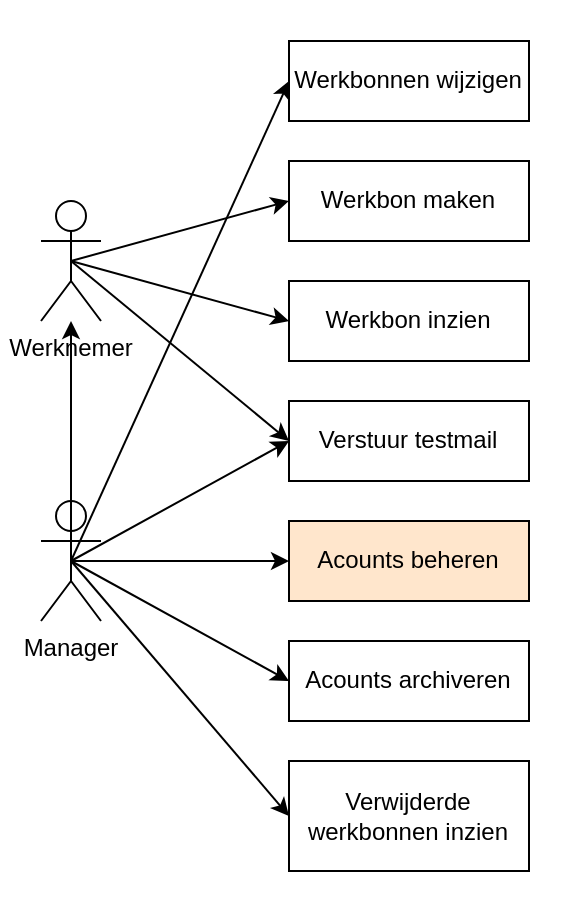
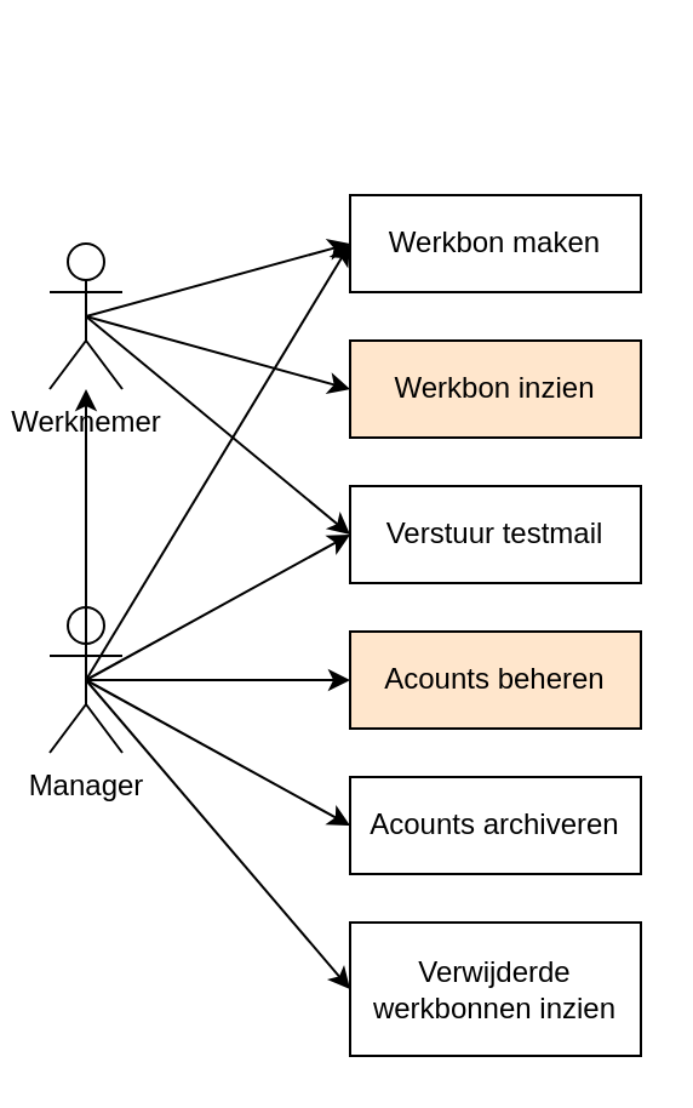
  <mxCell id="0" />
  <mxCell id="1" parent="0" />
  <mxCell id="2" value="Manager" style="shape=umlActor;verticalLabelPosition=bottom;verticalAlign=top;html=1;outlineConnect=0;" vertex="1" parent="1"><mxGeometry x="20" y="250" width="30" height="60" as="geometry" /></mxCell>
  <mxCell id="3" value="Werkbon maken" style="rounded=0;whiteSpace=wrap;html=1;" vertex="1" parent="1"><mxGeometry x="144" y="80" width="120" height="40" as="geometry" /></mxCell>
- <mxCell id="4" value="Werkbon inzien" style="rounded=0;whiteSpace=wrap;html=1;" vertex="1" parent="1"><mxGeometry x="144" y="140" width="120" height="40" as="geometry" /></mxCell>
+ <mxCell id="4" value="Werkbon inzien" style="rounded=0;whiteSpace=wrap;html=1;fillColor=#ffe6cc;" vertex="1" parent="1"><mxGeometry x="144" y="140" width="120" height="40" as="geometry" /></mxCell>
  <mxCell id="5" value="Verstuur testmail&lt;span style=&quot;color: rgba(0, 0, 0, 0); font-family: monospace; font-size: 0px; text-align: start; text-wrap: nowrap;&quot;&gt;%3CmxGraphModel%3E%3Croot%3E%3CmxCell%20id%3D%220%22%2F%3E%3CmxCell%20id%3D%221%22%20parent%3D%220%22%2F%3E%3CmxCell%20id%3D%222%22%20value%3D%22Werkbon%20maken%22%20style%3D%22rounded%3D0%3BwhiteSpace%3Dwrap%3Bhtml%3D1%3B%22%20vertex%3D%221%22%20parent%3D%221%22%3E%3CmxGeometry%20x%3D%22354%22%20y%3D%22270%22%20width%3D%22120%22%20height%3D%2240%22%20as%3D%22geometry%22%2F%3E%3C%2FmxCell%3E%3C%2Froot%3E%3C%2FmxGraphModel%3E&lt;/span&gt;" style="rounded=0;whiteSpace=wrap;html=1;" vertex="1" parent="1"><mxGeometry x="144" y="200" width="120" height="40" as="geometry" /></mxCell>
  <mxCell id="6" value="Acounts beheren" style="rounded=0;whiteSpace=wrap;html=1;fillColor=#ffe6cc;" vertex="1" parent="1"><mxGeometry x="144" y="260" width="120" height="40" as="geometry" /></mxCell>
  <mxCell id="7" value="Acounts archiveren" style="rounded=0;whiteSpace=wrap;html=1;" vertex="1" parent="1"><mxGeometry x="144" y="320" width="120" height="40" as="geometry" /></mxCell>
  <mxCell id="8" value="Verwijderde werkbonnen inzien" style="rounded=0;whiteSpace=wrap;html=1;" vertex="1" parent="1"><mxGeometry x="144" y="380" width="120" height="55" as="geometry" /></mxCell>
- <mxCell id="9" value="Werkbonnen wijzigen" style="rounded=0;whiteSpace=wrap;html=1;" vertex="1" parent="1"><mxGeometry x="144" y="20" width="120" height="40" as="geometry" /></mxCell>
  <mxCell id="10" value="Werknemer" style="shape=umlActor;verticalLabelPosition=bottom;verticalAlign=top;html=1;outlineConnect=0;" vertex="1" parent="1"><mxGeometry x="20" y="100" width="30" height="60" as="geometry" /></mxCell>
+ <mxCell id="11" value="" style="endArrow=classic;html=1;rounded=0;exitX=0.5;exitY=0.5;exitDx=0;exitDy=0;exitPerimeter=0;entryX=0;entryY=0.5;entryDx=0;entryDy=0;" edge="1" parent="1" source="2" target="3"><mxGeometry width="50" height="50" relative="1" as="geometry"><mxPoint x="80" y="160" as="sourcePoint" /><mxPoint x="130" y="110" as="targetPoint" /></mxGeometry></mxCell>
  <mxCell id="12" value="" style="endArrow=classic;html=1;rounded=0;exitX=0.5;exitY=0.5;exitDx=0;exitDy=0;exitPerimeter=0;" edge="1" parent="1" source="2" target="10"><mxGeometry width="50" height="50" relative="1" as="geometry"><mxPoint x="30" y="150" as="sourcePoint" /><mxPoint x="144" y="110" as="targetPoint" /></mxGeometry></mxCell>
  <mxCell id="13" value="" style="endArrow=classic;html=1;rounded=0;entryX=0;entryY=0.5;entryDx=0;entryDy=0;exitX=0.5;exitY=0.5;exitDx=0;exitDy=0;exitPerimeter=0;" edge="1" parent="1" source="2" target="5"><mxGeometry width="50" height="50" relative="1" as="geometry"><mxPoint x="40" y="160" as="sourcePoint" /><mxPoint x="150" y="172" as="targetPoint" /></mxGeometry></mxCell>
  <mxCell id="14" value="" style="endArrow=classic;html=1;rounded=0;entryX=0;entryY=0.5;entryDx=0;entryDy=0;exitX=0.5;exitY=0.5;exitDx=0;exitDy=0;exitPerimeter=0;" edge="1" parent="1" source="2" target="6"><mxGeometry width="50" height="50" relative="1" as="geometry"><mxPoint x="35" y="160" as="sourcePoint" /><mxPoint x="154" y="230" as="targetPoint" /></mxGeometry></mxCell>
  <mxCell id="15" value="" style="endArrow=classic;html=1;rounded=0;entryX=0;entryY=0.5;entryDx=0;entryDy=0;exitX=0.5;exitY=0.5;exitDx=0;exitDy=0;exitPerimeter=0;" edge="1" parent="1" source="2" target="7"><mxGeometry width="50" height="50" relative="1" as="geometry"><mxPoint x="45" y="170" as="sourcePoint" /><mxPoint x="154" y="290" as="targetPoint" /></mxGeometry></mxCell>
  <mxCell id="16" value="" style="endArrow=classic;html=1;rounded=0;entryX=0;entryY=0.5;entryDx=0;entryDy=0;exitX=0.5;exitY=0.5;exitDx=0;exitDy=0;exitPerimeter=0;" edge="1" parent="1" source="2" target="8"><mxGeometry width="50" height="50" relative="1" as="geometry"><mxPoint x="30" y="330" as="sourcePoint" /><mxPoint x="154" y="350" as="targetPoint" /></mxGeometry></mxCell>
- <mxCell id="17" value="" style="endArrow=classic;html=1;rounded=0;entryX=0;entryY=0.5;entryDx=0;entryDy=0;exitX=0.5;exitY=0.5;exitDx=0;exitDy=0;exitPerimeter=0;" edge="1" parent="1" source="2" target="9"><mxGeometry width="50" height="50" relative="1" as="geometry"><mxPoint x="65" y="190" as="sourcePoint" /><mxPoint x="154" y="410" as="targetPoint" /></mxGeometry></mxCell>
  <mxCell id="18" value="" style="endArrow=classic;html=1;rounded=0;entryX=0;entryY=0.5;entryDx=0;entryDy=0;exitX=0.5;exitY=0.5;exitDx=0;exitDy=0;exitPerimeter=0;" edge="1" parent="1" source="10" target="3"><mxGeometry width="50" height="50" relative="1" as="geometry"><mxPoint x="30" y="310" as="sourcePoint" /><mxPoint x="80" y="260" as="targetPoint" /></mxGeometry></mxCell>
  <mxCell id="19" value="" style="endArrow=classic;html=1;rounded=0;exitX=0.5;exitY=0.5;exitDx=0;exitDy=0;exitPerimeter=0;entryX=0;entryY=0.5;entryDx=0;entryDy=0;" edge="1" parent="1" source="10" target="4"><mxGeometry width="50" height="50" relative="1" as="geometry"><mxPoint x="30" y="320" as="sourcePoint" /><mxPoint x="80" y="270" as="targetPoint" /></mxGeometry></mxCell>
  <mxCell id="20" value="" style="endArrow=classic;html=1;rounded=0;exitX=0.5;exitY=0.5;exitDx=0;exitDy=0;exitPerimeter=0;entryX=0;entryY=0.5;entryDx=0;entryDy=0;" edge="1" parent="1" source="10" target="5"><mxGeometry width="50" height="50" relative="1" as="geometry"><mxPoint x="50" y="340" as="sourcePoint" /><mxPoint x="100" y="290" as="targetPoint" /></mxGeometry></mxCell>
